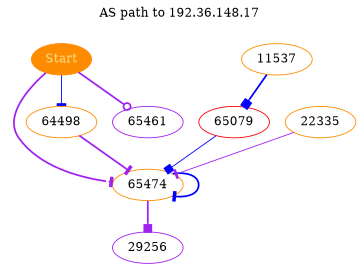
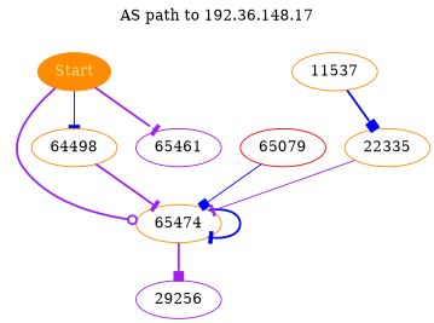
  strict digraph {
    label="AS path to 192.36.148.17"
    labelloc=t
    node [color=darkorange]
    edge [arrowhead=tee color=purple style=bold]
    Start [fontcolor=lightgoldenrod style=filled]
    65474
    64498
    65461 [color=purple]
    n5 [color=purple label=29256]
    65079 [color=red]
    11537
    22335
-   Start -> 65474
+   Start -> 65474 [arrowhead=odot]
    Start -> 64498 [color=blue style=solid]
-   Start -> 65461 [arrowhead=odot]
+   Start -> 65461
    65474 -> 65474 [color=blue]
    65474 -> n5 [arrowhead=box]
    64498 -> 65474
    65079 -> 65474 [arrowhead=box color=blue style=solid]
-   11537 -> 65079 [arrowhead=box color=blue]
+   11537 -> 22335 [arrowhead=box color=blue]
    22335 -> 65474 [style=solid]
  }
